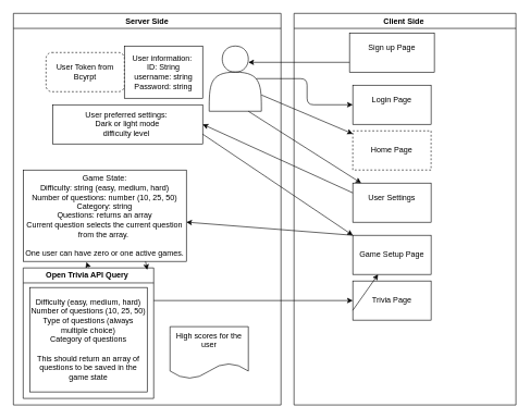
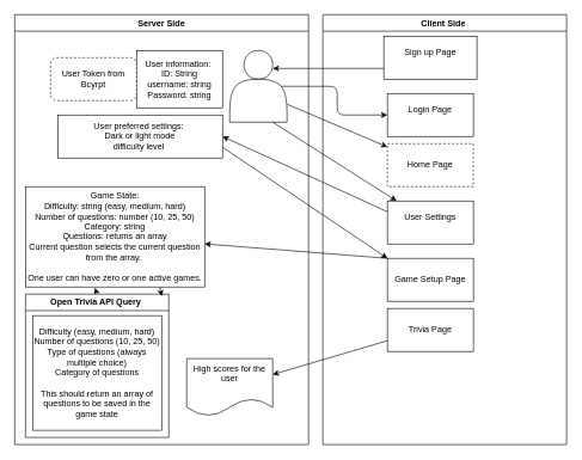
  <mxCell id="0" />
  <mxCell id="1" parent="0" />
  <mxCell id="2" value="Server Side" style="swimlane;whiteSpace=wrap;html=1;" vertex="1" parent="1"><mxGeometry x="20" y="20" width="410" height="600" as="geometry" /></mxCell>
  <mxCell id="3" value="" style="shape=actor;whiteSpace=wrap;html=1;" vertex="1" parent="2"><mxGeometry x="300" y="50" width="80" height="100" as="geometry" /></mxCell>
  <mxCell id="4" value="User information:&amp;nbsp;&lt;div&gt;ID: String&lt;/div&gt;&lt;div&gt;username: string&lt;/div&gt;&lt;div&gt;Password: string&lt;/div&gt;" style="rounded=0;whiteSpace=wrap;html=1;" vertex="1" parent="2"><mxGeometry x="170" y="50" width="120" height="80" as="geometry" /></mxCell>
  <mxCell id="5" value="Game State:&lt;br&gt;Difficulty: string (easy, medium, hard)&lt;div&gt;&lt;span style=&quot;color: rgb(0, 0, 0);&quot;&gt;Number of questions: number (10, 25, 50)&lt;br&gt;Category: string&lt;/span&gt;&lt;div&gt;Questions: returns an array&lt;/div&gt;&lt;div&gt;Current question selects the current question from the array.&amp;nbsp;&lt;br&gt;&lt;div&gt;&lt;div&gt;&lt;font color=&quot;#000000&quot;&gt;&lt;br&gt;&lt;/font&gt;One user can have zero or one active games.&lt;/div&gt;&lt;/div&gt;&lt;/div&gt;&lt;/div&gt;" style="rounded=0;whiteSpace=wrap;html=1;labelPosition=center;verticalLabelPosition=middle;align=center;verticalAlign=middle;" vertex="1" parent="2"><mxGeometry x="15" y="240" width="250" height="140" as="geometry" /></mxCell>
  <mxCell id="6" value="User Token from Bcyrpt" style="rounded=1;whiteSpace=wrap;html=1;dashed=1;" vertex="1" parent="2"><mxGeometry x="50" y="60" width="120" height="60" as="geometry" /></mxCell>
  <mxCell id="7" value="User preferred settings:&amp;nbsp;&lt;div&gt;Dark or light mode&lt;/div&gt;&lt;div&gt;difficulty level&amp;nbsp;&lt;/div&gt;" style="rounded=0;whiteSpace=wrap;html=1;" vertex="1" parent="2"><mxGeometry x="60" y="140" width="230" height="60" as="geometry" /></mxCell>
  <mxCell id="8" value="Open Trivia API Query&amp;nbsp;" style="swimlane;whiteSpace=wrap;html=1;" vertex="1" parent="2"><mxGeometry x="15" y="390" width="200" height="200" as="geometry" /></mxCell>
  <mxCell id="9" value="Difficulty (easy, medium, hard)&lt;br&gt;Number of questions (10, 25, 50)&lt;br&gt;Type of questions (always multiple choice)&lt;br&gt;Category of questions&lt;br&gt;&lt;br&gt;This should return an array of questions to be saved in the game state" style="whiteSpace=wrap;html=1;" vertex="1" parent="8"><mxGeometry x="10" y="30" width="180" height="160" as="geometry" /></mxCell>
  <mxCell id="10" style="edgeStyle=none;html=1;exitX=0.5;exitY=0;exitDx=0;exitDy=0;entryX=0.388;entryY=1.007;entryDx=0;entryDy=0;entryPerimeter=0;" edge="1" parent="2" source="8" target="5"><mxGeometry relative="1" as="geometry" /></mxCell>
  <mxCell id="11" value="High scores for the user&lt;div&gt;&lt;br&gt;&lt;/div&gt;" style="shape=document;whiteSpace=wrap;html=1;boundedLbl=1;" vertex="1" parent="2"><mxGeometry x="240" y="480" width="120" height="80" as="geometry" /></mxCell>
  <mxCell id="12" style="edgeStyle=none;html=1;exitX=0.75;exitY=1;exitDx=0;exitDy=0;entryX=0.95;entryY=0.015;entryDx=0;entryDy=0;entryPerimeter=0;" edge="1" parent="2" source="5" target="8"><mxGeometry relative="1" as="geometry" /></mxCell>
  <mxCell id="13" value="Client Side&amp;nbsp;" style="swimlane;whiteSpace=wrap;html=1;" vertex="1" parent="1"><mxGeometry x="450" y="20" width="340" height="600" as="geometry" /></mxCell>
  <mxCell id="14" value="Login Page&lt;div&gt;&lt;br&gt;&lt;/div&gt;" style="rounded=0;whiteSpace=wrap;html=1;" vertex="1" parent="13"><mxGeometry x="90" y="110" width="120" height="60" as="geometry" /></mxCell>
  <mxCell id="15" value="Sign up Page&lt;div&gt;&lt;br&gt;&lt;/div&gt;" style="rounded=0;whiteSpace=wrap;html=1;" vertex="1" parent="13"><mxGeometry x="85" y="30" width="130" height="60" as="geometry" /></mxCell>
  <mxCell id="16" value="Home Page" style="rounded=0;whiteSpace=wrap;html=1;dashed=1;" vertex="1" parent="13"><mxGeometry x="90" y="180" width="120" height="60" as="geometry" /></mxCell>
  <mxCell id="17" value="Game Setup Page" style="rounded=0;whiteSpace=wrap;html=1;" vertex="1" parent="13"><mxGeometry x="90" y="340" width="120" height="60" as="geometry" /></mxCell>
  <mxCell id="18" value="Trivia Page" style="rounded=0;whiteSpace=wrap;html=1;" vertex="1" parent="13"><mxGeometry x="90" y="410" width="120" height="60" as="geometry" /></mxCell>
  <mxCell id="19" value="User Settings&lt;div&gt;&lt;br&gt;&lt;/div&gt;" style="rounded=0;whiteSpace=wrap;html=1;" vertex="1" parent="13"><mxGeometry x="90" y="260" width="120" height="60" as="geometry" /></mxCell>
  <mxCell id="20" style="edgeStyle=none;html=1;exitX=0;exitY=0;exitDx=0;exitDy=0;" edge="1" parent="1" source="17" target="5"><mxGeometry relative="1" as="geometry" /></mxCell>
  <mxCell id="21" style="edgeStyle=orthogonalEdgeStyle;html=1;exitX=0.9;exitY=0.5;exitDx=0;exitDy=0;exitPerimeter=0;entryX=0;entryY=0.5;entryDx=0;entryDy=0;" edge="1" parent="1" source="3" target="14"><mxGeometry relative="1" as="geometry" /></mxCell>
  <mxCell id="22" style="edgeStyle=none;html=1;exitX=1;exitY=0.75;exitDx=0;exitDy=0;" edge="1" parent="1" source="3" target="16"><mxGeometry relative="1" as="geometry" /></mxCell>
  <mxCell id="23" style="edgeStyle=none;html=1;exitX=0;exitY=0.75;exitDx=0;exitDy=0;entryX=0.75;entryY=0.25;entryDx=0;entryDy=0;entryPerimeter=0;" edge="1" parent="1" source="15" target="3"><mxGeometry relative="1" as="geometry" /></mxCell>
  <mxCell id="24" style="edgeStyle=none;html=1;exitX=1;exitY=0.75;exitDx=0;exitDy=0;entryX=0;entryY=0;entryDx=0;entryDy=0;" edge="1" parent="1" source="7" target="17"><mxGeometry relative="1" as="geometry" /></mxCell>
- <mxCell id="25" style="edgeStyle=none;html=1;exitX=0;exitY=0.75;exitDx=0;exitDy=0;" edge="1" parent="1" source="18" target="17"><mxGeometry relative="1" as="geometry" /></mxCell>
+ <mxCell id="25" style="edgeStyle=none;html=1;exitX=0;exitY=0.75;exitDx=0;exitDy=0;" edge="1" parent="1" source="18" target="11"><mxGeometry relative="1" as="geometry" /></mxCell>
  <mxCell id="26" style="edgeStyle=none;html=1;exitX=0;exitY=0.25;exitDx=0;exitDy=0;entryX=1;entryY=0.5;entryDx=0;entryDy=0;" edge="1" parent="1" source="19" target="7"><mxGeometry relative="1" as="geometry" /></mxCell>
  <mxCell id="27" style="edgeStyle=none;html=1;exitX=0.75;exitY=1;exitDx=0;exitDy=0;" edge="1" parent="1" source="3" target="19"><mxGeometry relative="1" as="geometry" /></mxCell>
- <mxCell id="28" style="edgeStyle=none;html=1;exitX=1;exitY=0.25;exitDx=0;exitDy=0;" edge="1" parent="1" source="8" target="18"><mxGeometry relative="1" as="geometry" /></mxCell>
